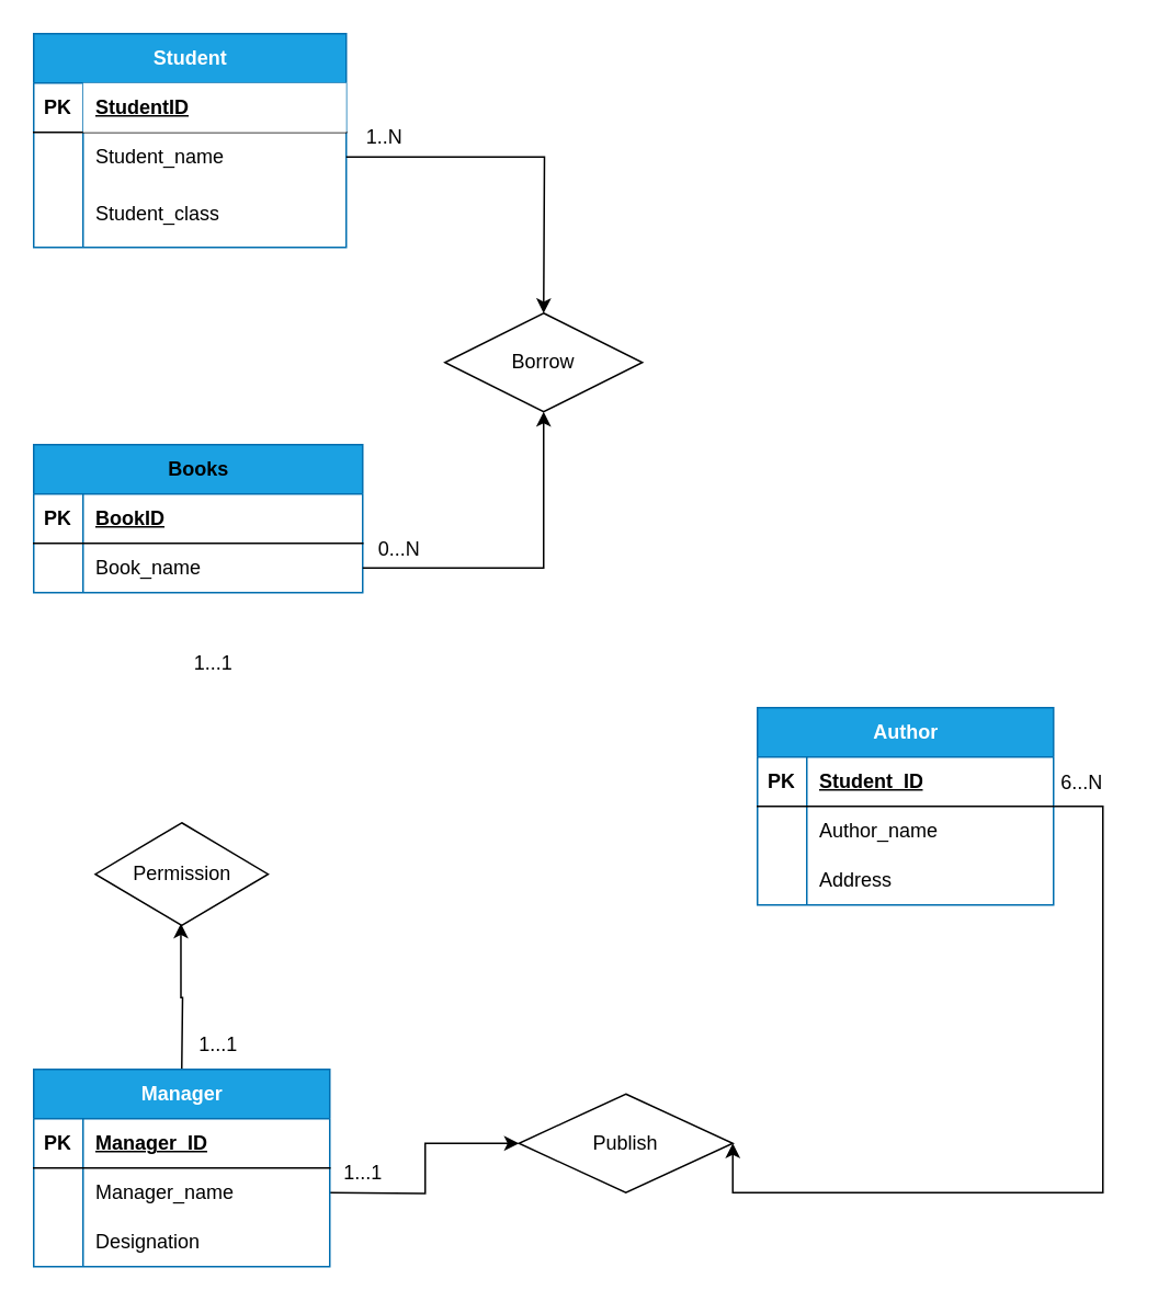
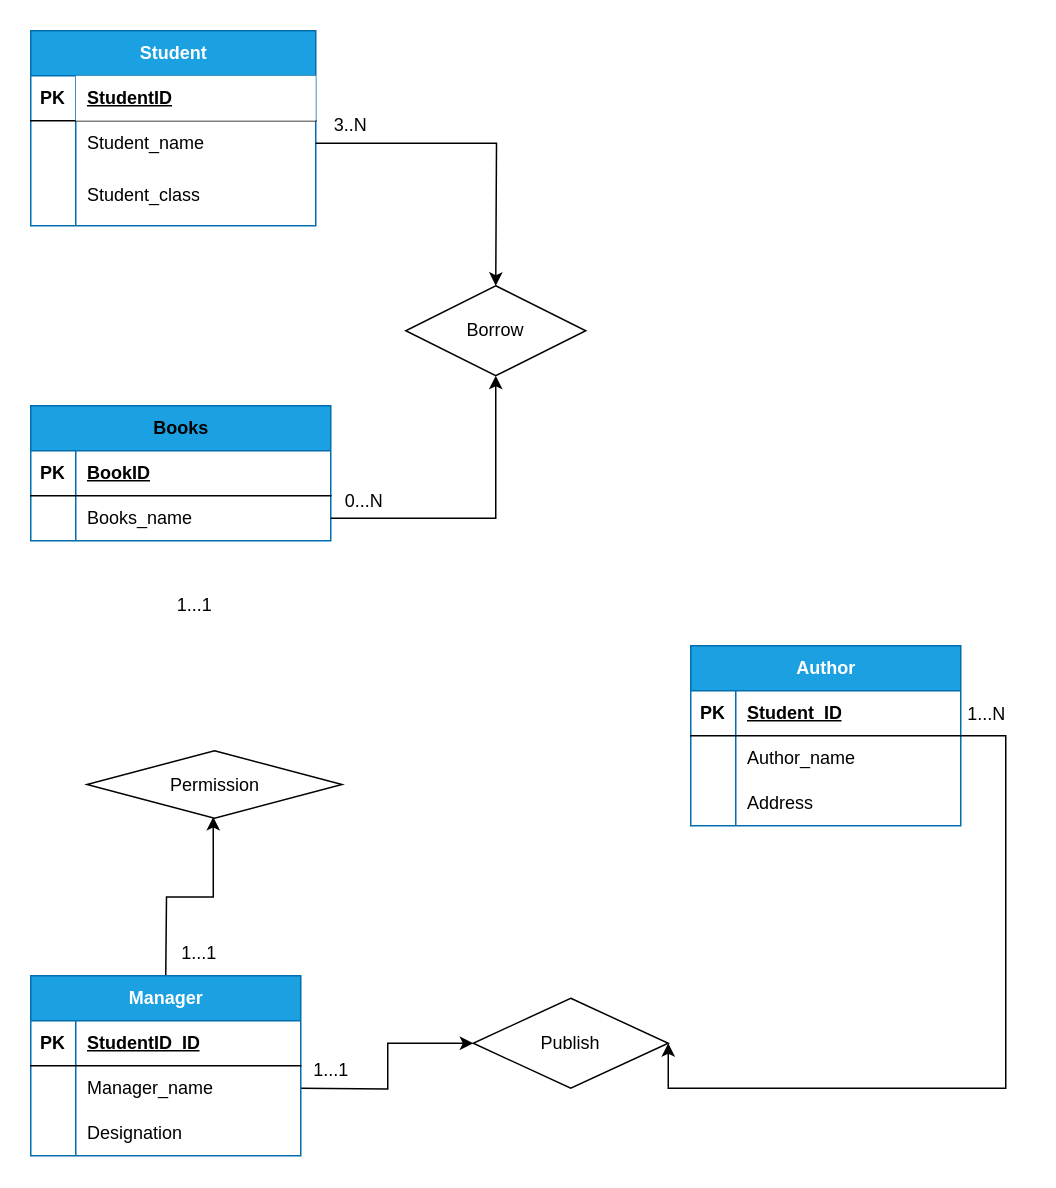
  <mxCell id="0" />
  <mxCell id="1" parent="0" />
  <mxCell id="2" value="Student" style="shape=table;startSize=30;container=1;collapsible=1;childLayout=tableLayout;fixedRows=1;rowLines=0;fontStyle=1;align=center;resizeLast=1;html=1;fillColor=#1ba1e2;fontColor=#ffffff;strokeColor=#006EAF;" parent="1" vertex="1"><mxGeometry x="20" y="20" width="190" height="130" as="geometry" /></mxCell>
  <mxCell id="3" value="" style="shape=tableRow;horizontal=0;startSize=0;swimlaneHead=0;swimlaneBody=0;fillColor=none;collapsible=0;dropTarget=0;points=[[0,0.5],[1,0.5]];portConstraint=eastwest;top=0;left=0;right=0;bottom=1;" parent="2" vertex="1"><mxGeometry y="30" width="190" height="30" as="geometry" /></mxCell>
  <mxCell id="4" value="PK" style="shape=partialRectangle;connectable=0;fillColor=none;top=0;left=0;bottom=0;right=0;fontStyle=1;overflow=hidden;whiteSpace=wrap;html=1;" parent="3" vertex="1"><mxGeometry width="30" height="30" as="geometry"><mxRectangle width="30" height="30" as="alternateBounds" /></mxGeometry></mxCell>
  <mxCell id="5" value="StudentID" style="shape=partialRectangle;connectable=0;top=0;left=0;bottom=0;right=0;align=left;spacingLeft=6;fontStyle=5;overflow=hidden;whiteSpace=wrap;html=1;" parent="3" vertex="1"><mxGeometry x="30" width="160" height="30" as="geometry"><mxRectangle width="160" height="30" as="alternateBounds" /></mxGeometry></mxCell>
  <mxCell id="6" value="" style="shape=tableRow;horizontal=0;startSize=0;swimlaneHead=0;swimlaneBody=0;fillColor=none;collapsible=0;dropTarget=0;points=[[0,0.5],[1,0.5]];portConstraint=eastwest;top=0;left=0;right=0;bottom=0;" parent="2" vertex="1"><mxGeometry y="60" width="190" height="30" as="geometry" /></mxCell>
  <mxCell id="7" value="" style="shape=partialRectangle;connectable=0;fillColor=none;top=0;left=0;bottom=0;right=0;editable=1;overflow=hidden;whiteSpace=wrap;html=1;" parent="6" vertex="1"><mxGeometry width="30" height="30" as="geometry"><mxRectangle width="30" height="30" as="alternateBounds" /></mxGeometry></mxCell>
  <mxCell id="8" value="Student_name" style="shape=partialRectangle;connectable=0;fillColor=none;top=0;left=0;bottom=0;right=0;align=left;spacingLeft=6;overflow=hidden;whiteSpace=wrap;html=1;" parent="6" vertex="1"><mxGeometry x="30" width="160" height="30" as="geometry"><mxRectangle width="160" height="30" as="alternateBounds" /></mxGeometry></mxCell>
  <mxCell id="9" value="" style="shape=tableRow;horizontal=0;startSize=0;swimlaneHead=0;swimlaneBody=0;fillColor=none;collapsible=0;dropTarget=0;points=[[0,0.5],[1,0.5]];portConstraint=eastwest;top=0;left=0;right=0;bottom=0;" parent="2" vertex="1"><mxGeometry y="90" width="190" height="40" as="geometry" /></mxCell>
  <mxCell id="10" value="" style="shape=partialRectangle;connectable=0;fillColor=none;top=0;left=0;bottom=0;right=0;editable=1;overflow=hidden;whiteSpace=wrap;html=1;" parent="9" vertex="1"><mxGeometry width="30" height="40" as="geometry"><mxRectangle width="30" height="40" as="alternateBounds" /></mxGeometry></mxCell>
  <mxCell id="11" value="Student_class" style="shape=partialRectangle;connectable=0;fillColor=none;top=0;left=0;bottom=0;right=0;align=left;spacingLeft=6;overflow=hidden;whiteSpace=wrap;html=1;" parent="9" vertex="1"><mxGeometry x="30" width="160" height="40" as="geometry"><mxRectangle width="160" height="40" as="alternateBounds" /></mxGeometry></mxCell>
  <mxCell id="12" value="Books" style="shape=table;startSize=30;container=1;collapsible=1;childLayout=tableLayout;fixedRows=1;rowLines=0;fontStyle=1;align=center;resizeLast=1;html=1;fillColor=#1ba1e2;strokeColor=#006EAF;" parent="1" vertex="1"><mxGeometry x="20" y="270" width="200" height="90" as="geometry" /></mxCell>
  <mxCell id="13" value="" style="shape=tableRow;horizontal=0;startSize=0;swimlaneHead=0;swimlaneBody=0;fillColor=none;collapsible=0;dropTarget=0;points=[[0,0.5],[1,0.5]];portConstraint=eastwest;top=0;left=0;right=0;bottom=1;" parent="12" vertex="1"><mxGeometry y="30" width="200" height="30" as="geometry" /></mxCell>
  <mxCell id="14" value="PK" style="shape=partialRectangle;connectable=0;fillColor=none;top=0;left=0;bottom=0;right=0;fontStyle=1;overflow=hidden;whiteSpace=wrap;html=1;" parent="13" vertex="1"><mxGeometry width="30" height="30" as="geometry"><mxRectangle width="30" height="30" as="alternateBounds" /></mxGeometry></mxCell>
  <mxCell id="15" value="BookID" style="shape=partialRectangle;connectable=0;fillColor=none;top=0;left=0;bottom=0;right=0;align=left;spacingLeft=6;fontStyle=5;overflow=hidden;whiteSpace=wrap;html=1;" parent="13" vertex="1"><mxGeometry x="30" width="170" height="30" as="geometry"><mxRectangle width="170" height="30" as="alternateBounds" /></mxGeometry></mxCell>
  <mxCell id="16" value="" style="shape=tableRow;horizontal=0;startSize=0;swimlaneHead=0;swimlaneBody=0;fillColor=none;collapsible=0;dropTarget=0;points=[[0,0.5],[1,0.5]];portConstraint=eastwest;top=0;left=0;right=0;bottom=0;" parent="12" vertex="1"><mxGeometry y="60" width="200" height="30" as="geometry" /></mxCell>
  <mxCell id="17" value="" style="shape=partialRectangle;connectable=0;fillColor=none;top=0;left=0;bottom=0;right=0;editable=1;overflow=hidden;whiteSpace=wrap;html=1;" parent="16" vertex="1"><mxGeometry width="30" height="30" as="geometry"><mxRectangle width="30" height="30" as="alternateBounds" /></mxGeometry></mxCell>
- <mxCell id="18" value="Book_name" style="shape=partialRectangle;connectable=0;fillColor=none;top=0;left=0;bottom=0;right=0;align=left;spacingLeft=6;overflow=hidden;whiteSpace=wrap;html=1;" parent="16" vertex="1"><mxGeometry x="30" width="170" height="30" as="geometry"><mxRectangle width="170" height="30" as="alternateBounds" /></mxGeometry></mxCell>
+ <mxCell id="18" value="Books_name" style="shape=partialRectangle;connectable=0;fillColor=none;top=0;left=0;bottom=0;right=0;align=left;spacingLeft=6;overflow=hidden;whiteSpace=wrap;html=1;" parent="16" vertex="1"><mxGeometry x="30" width="170" height="30" as="geometry"><mxRectangle width="170" height="30" as="alternateBounds" /></mxGeometry></mxCell>
  <mxCell id="19" style="edgeStyle=orthogonalEdgeStyle;rounded=0;orthogonalLoop=1;jettySize=auto;html=1;entryX=0.495;entryY=0.98;entryDx=0;entryDy=0;entryPerimeter=0;" parent="1" target="27" edge="1"><mxGeometry relative="1" as="geometry"><mxPoint x="110" y="480" as="targetPoint" /><mxPoint x="110" y="650" as="sourcePoint" /></mxGeometry></mxCell>
  <mxCell id="20" style="edgeStyle=orthogonalEdgeStyle;rounded=0;orthogonalLoop=1;jettySize=auto;html=1;exitX=1;exitY=0.5;exitDx=0;exitDy=0;" parent="1" source="6" edge="1"><mxGeometry relative="1" as="geometry"><mxPoint x="330" y="190" as="targetPoint" /></mxGeometry></mxCell>
  <mxCell id="21" value="Borrow" style="shape=rhombus;perimeter=rhombusPerimeter;whiteSpace=wrap;html=1;align=center;" parent="1" vertex="1"><mxGeometry x="270" y="190" width="120" height="60" as="geometry" /></mxCell>
  <mxCell id="22" style="edgeStyle=orthogonalEdgeStyle;rounded=0;orthogonalLoop=1;jettySize=auto;html=1;exitX=1;exitY=0.5;exitDx=0;exitDy=0;entryX=0.5;entryY=1;entryDx=0;entryDy=0;" parent="1" source="16" target="21" edge="1"><mxGeometry relative="1" as="geometry"><mxPoint x="330" y="260" as="targetPoint" /></mxGeometry></mxCell>
  <mxCell id="23" style="edgeStyle=orthogonalEdgeStyle;rounded=0;orthogonalLoop=1;jettySize=auto;html=1;exitX=1;exitY=0.5;exitDx=0;exitDy=0;entryX=1;entryY=0.5;entryDx=0;entryDy=0;" parent="1" source="26" target="26" edge="1"><mxGeometry relative="1" as="geometry"><mxPoint x="390" y="605.4" as="targetPoint" /><mxPoint x="203.88" y="604.5" as="sourcePoint" /><Array as="points" /></mxGeometry></mxCell>
  <mxCell id="24" style="edgeStyle=orthogonalEdgeStyle;rounded=0;orthogonalLoop=1;jettySize=auto;html=1;entryX=1;entryY=0.5;entryDx=0;entryDy=0;" parent="1" target="26" edge="1"><mxGeometry relative="1" as="geometry"><mxPoint x="490" y="605" as="targetPoint" /><mxPoint x="640" y="490" as="sourcePoint" /><Array as="points"><mxPoint x="670" y="490" /><mxPoint x="670" y="725" /></Array></mxGeometry></mxCell>
  <mxCell id="25" value="" style="edgeStyle=orthogonalEdgeStyle;rounded=0;orthogonalLoop=1;jettySize=auto;html=1;exitX=1;exitY=0.5;exitDx=0;exitDy=0;entryX=0;entryY=0.5;entryDx=0;entryDy=0;" parent="1" target="26" edge="1"><mxGeometry relative="1" as="geometry"><mxPoint x="397.12" y="604.83" as="targetPoint" /><mxPoint x="200" y="725" as="sourcePoint" /><Array as="points" /></mxGeometry></mxCell>
  <mxCell id="26" value="Publish" style="shape=rhombus;perimeter=rhombusPerimeter;whiteSpace=wrap;html=1;align=center;" parent="1" vertex="1"><mxGeometry x="315" y="665" width="130" height="60" as="geometry" /></mxCell>
- <mxCell id="27" value="Permission" style="shape=rhombus;perimeter=rhombusPerimeter;whiteSpace=wrap;html=1;align=center;" parent="1" vertex="1"><mxGeometry x="57.5" y="500" width="105" height="62.5" as="geometry" /></mxCell>
+ <mxCell id="27" value="Permission" style="shape=rhombus;perimeter=rhombusPerimeter;whiteSpace=wrap;html=1;align=center;" parent="1" vertex="1"><mxGeometry x="57.5" y="500" width="170" height="45" as="geometry" /></mxCell>
  <mxCell id="28" value="Author" style="shape=table;startSize=30;container=1;collapsible=1;childLayout=tableLayout;fixedRows=1;rowLines=0;fontStyle=1;align=center;resizeLast=1;html=1;fillColor=#1ba1e2;fontColor=#ffffff;strokeColor=#006EAF;" parent="1" vertex="1"><mxGeometry x="460" y="430" width="180" height="120" as="geometry" /></mxCell>
  <mxCell id="29" value="" style="shape=tableRow;horizontal=0;startSize=0;swimlaneHead=0;swimlaneBody=0;fillColor=none;collapsible=0;dropTarget=0;points=[[0,0.5],[1,0.5]];portConstraint=eastwest;top=0;left=0;right=0;bottom=1;" parent="28" vertex="1"><mxGeometry y="30" width="180" height="30" as="geometry" /></mxCell>
  <mxCell id="30" value="PK" style="shape=partialRectangle;connectable=0;fillColor=none;top=0;left=0;bottom=0;right=0;fontStyle=1;overflow=hidden;whiteSpace=wrap;html=1;" parent="29" vertex="1"><mxGeometry width="30" height="30" as="geometry"><mxRectangle width="30" height="30" as="alternateBounds" /></mxGeometry></mxCell>
  <mxCell id="31" value="Student_ID" style="shape=partialRectangle;connectable=0;fillColor=none;top=0;left=0;bottom=0;right=0;align=left;spacingLeft=6;fontStyle=5;overflow=hidden;whiteSpace=wrap;html=1;" parent="29" vertex="1"><mxGeometry x="30" width="150" height="30" as="geometry"><mxRectangle width="150" height="30" as="alternateBounds" /></mxGeometry></mxCell>
  <mxCell id="32" value="" style="shape=tableRow;horizontal=0;startSize=0;swimlaneHead=0;swimlaneBody=0;fillColor=none;collapsible=0;dropTarget=0;points=[[0,0.5],[1,0.5]];portConstraint=eastwest;top=0;left=0;right=0;bottom=0;" parent="28" vertex="1"><mxGeometry y="60" width="180" height="30" as="geometry" /></mxCell>
  <mxCell id="33" value="" style="shape=partialRectangle;connectable=0;fillColor=none;top=0;left=0;bottom=0;right=0;editable=1;overflow=hidden;whiteSpace=wrap;html=1;" parent="32" vertex="1"><mxGeometry width="30" height="30" as="geometry"><mxRectangle width="30" height="30" as="alternateBounds" /></mxGeometry></mxCell>
  <mxCell id="34" value="Author_name" style="shape=partialRectangle;connectable=0;fillColor=none;top=0;left=0;bottom=0;right=0;align=left;spacingLeft=6;overflow=hidden;whiteSpace=wrap;html=1;" parent="32" vertex="1"><mxGeometry x="30" width="150" height="30" as="geometry"><mxRectangle width="150" height="30" as="alternateBounds" /></mxGeometry></mxCell>
  <mxCell id="35" value="" style="shape=tableRow;horizontal=0;startSize=0;swimlaneHead=0;swimlaneBody=0;fillColor=none;collapsible=0;dropTarget=0;points=[[0,0.5],[1,0.5]];portConstraint=eastwest;top=0;left=0;right=0;bottom=0;" parent="28" vertex="1"><mxGeometry y="90" width="180" height="30" as="geometry" /></mxCell>
  <mxCell id="36" value="" style="shape=partialRectangle;connectable=0;fillColor=none;top=0;left=0;bottom=0;right=0;editable=1;overflow=hidden;whiteSpace=wrap;html=1;" parent="35" vertex="1"><mxGeometry width="30" height="30" as="geometry"><mxRectangle width="30" height="30" as="alternateBounds" /></mxGeometry></mxCell>
  <mxCell id="37" value="Address" style="shape=partialRectangle;connectable=0;fillColor=none;top=0;left=0;bottom=0;right=0;align=left;spacingLeft=6;overflow=hidden;whiteSpace=wrap;html=1;" parent="35" vertex="1"><mxGeometry x="30" width="150" height="30" as="geometry"><mxRectangle width="150" height="30" as="alternateBounds" /></mxGeometry></mxCell>
  <mxCell id="38" value="Manager" style="shape=table;startSize=30;container=1;collapsible=1;childLayout=tableLayout;fixedRows=1;rowLines=0;fontStyle=1;align=center;resizeLast=1;html=1;fillColor=#1ba1e2;fontColor=#ffffff;strokeColor=#006EAF;" parent="1" vertex="1"><mxGeometry x="20" y="650" width="180" height="120" as="geometry" /></mxCell>
  <mxCell id="39" value="" style="shape=tableRow;horizontal=0;startSize=0;swimlaneHead=0;swimlaneBody=0;fillColor=none;collapsible=0;dropTarget=0;points=[[0,0.5],[1,0.5]];portConstraint=eastwest;top=0;left=0;right=0;bottom=1;" parent="38" vertex="1"><mxGeometry y="30" width="180" height="30" as="geometry" /></mxCell>
  <mxCell id="40" value="PK" style="shape=partialRectangle;connectable=0;fillColor=none;top=0;left=0;bottom=0;right=0;fontStyle=1;overflow=hidden;whiteSpace=wrap;html=1;" parent="39" vertex="1"><mxGeometry width="30" height="30" as="geometry"><mxRectangle width="30" height="30" as="alternateBounds" /></mxGeometry></mxCell>
- <mxCell id="41" value="Manager_ID" style="shape=partialRectangle;connectable=0;fillColor=none;top=0;left=0;bottom=0;right=0;align=left;spacingLeft=6;fontStyle=5;overflow=hidden;whiteSpace=wrap;html=1;" parent="39" vertex="1"><mxGeometry x="30" width="150" height="30" as="geometry"><mxRectangle width="150" height="30" as="alternateBounds" /></mxGeometry></mxCell>
+ <mxCell id="41" value="StudentID_ID" style="shape=partialRectangle;connectable=0;fillColor=none;top=0;left=0;bottom=0;right=0;align=left;spacingLeft=6;fontStyle=5;overflow=hidden;whiteSpace=wrap;html=1;" parent="39" vertex="1"><mxGeometry x="30" width="150" height="30" as="geometry"><mxRectangle width="150" height="30" as="alternateBounds" /></mxGeometry></mxCell>
  <mxCell id="42" value="" style="shape=tableRow;horizontal=0;startSize=0;swimlaneHead=0;swimlaneBody=0;fillColor=none;collapsible=0;dropTarget=0;points=[[0,0.5],[1,0.5]];portConstraint=eastwest;top=0;left=0;right=0;bottom=0;" parent="38" vertex="1"><mxGeometry y="60" width="180" height="30" as="geometry" /></mxCell>
  <mxCell id="43" value="" style="shape=partialRectangle;connectable=0;fillColor=none;top=0;left=0;bottom=0;right=0;editable=1;overflow=hidden;whiteSpace=wrap;html=1;" parent="42" vertex="1"><mxGeometry width="30" height="30" as="geometry"><mxRectangle width="30" height="30" as="alternateBounds" /></mxGeometry></mxCell>
  <mxCell id="44" value="Manager_name" style="shape=partialRectangle;connectable=0;fillColor=none;top=0;left=0;bottom=0;right=0;align=left;spacingLeft=6;overflow=hidden;whiteSpace=wrap;html=1;" parent="42" vertex="1"><mxGeometry x="30" width="150" height="30" as="geometry"><mxRectangle width="150" height="30" as="alternateBounds" /></mxGeometry></mxCell>
  <mxCell id="45" value="" style="shape=tableRow;horizontal=0;startSize=0;swimlaneHead=0;swimlaneBody=0;fillColor=none;collapsible=0;dropTarget=0;points=[[0,0.5],[1,0.5]];portConstraint=eastwest;top=0;left=0;right=0;bottom=0;" parent="38" vertex="1"><mxGeometry y="90" width="180" height="30" as="geometry" /></mxCell>
  <mxCell id="46" value="" style="shape=partialRectangle;connectable=0;fillColor=none;top=0;left=0;bottom=0;right=0;editable=1;overflow=hidden;whiteSpace=wrap;html=1;" parent="45" vertex="1"><mxGeometry width="30" height="30" as="geometry"><mxRectangle width="30" height="30" as="alternateBounds" /></mxGeometry></mxCell>
  <mxCell id="47" value="Designation" style="shape=partialRectangle;connectable=0;fillColor=none;top=0;left=0;bottom=0;right=0;align=left;spacingLeft=6;overflow=hidden;whiteSpace=wrap;html=1;" parent="45" vertex="1"><mxGeometry x="30" width="150" height="30" as="geometry"><mxRectangle width="150" height="30" as="alternateBounds" /></mxGeometry></mxCell>
- <mxCell id="48" value="1..N" style="text;html=1;align=center;verticalAlign=middle;resizable=0;points=[];autosize=1;strokeColor=none;fillColor=none;" parent="1" vertex="1"><mxGeometry x="208" y="68" width="50" height="30" as="geometry" /></mxCell>
+ <mxCell id="48" value="3..N" style="text;html=1;align=center;verticalAlign=middle;resizable=0;points=[];autosize=1;strokeColor=none;fillColor=none;" parent="1" vertex="1"><mxGeometry x="208" y="68" width="50" height="30" as="geometry" /></mxCell>
  <mxCell id="49" value="0...N" style="text;html=1;align=center;verticalAlign=middle;resizable=0;points=[];autosize=1;strokeColor=none;fillColor=none;" parent="1" vertex="1"><mxGeometry x="217" y="319" width="50" height="30" as="geometry" /></mxCell>
  <mxCell id="50" value="1...1" style="text;html=1;align=center;verticalAlign=middle;resizable=0;points=[];autosize=1;strokeColor=none;fillColor=none;" parent="1" vertex="1"><mxGeometry x="104" y="388" width="50" height="30" as="geometry" /></mxCell>
  <mxCell id="51" value="1...1" style="text;html=1;align=center;verticalAlign=middle;resizable=0;points=[];autosize=1;strokeColor=none;fillColor=none;" parent="1" vertex="1"><mxGeometry x="107" y="620" width="50" height="30" as="geometry" /></mxCell>
  <mxCell id="52" value="1...1" style="text;html=1;align=center;verticalAlign=middle;resizable=0;points=[];autosize=1;strokeColor=none;fillColor=none;" parent="1" vertex="1"><mxGeometry x="195" y="698" width="50" height="30" as="geometry" /></mxCell>
- <mxCell id="53" value="6...N" style="text;html=1;align=center;verticalAlign=middle;resizable=0;points=[];autosize=1;strokeColor=none;fillColor=none;" parent="1" vertex="1"><mxGeometry x="632" y="461" width="50" height="30" as="geometry" /></mxCell>
+ <mxCell id="53" value="1...N" style="text;html=1;align=center;verticalAlign=middle;resizable=0;points=[];autosize=1;strokeColor=none;fillColor=none;" parent="1" vertex="1"><mxGeometry x="632" y="461" width="50" height="30" as="geometry" /></mxCell>
